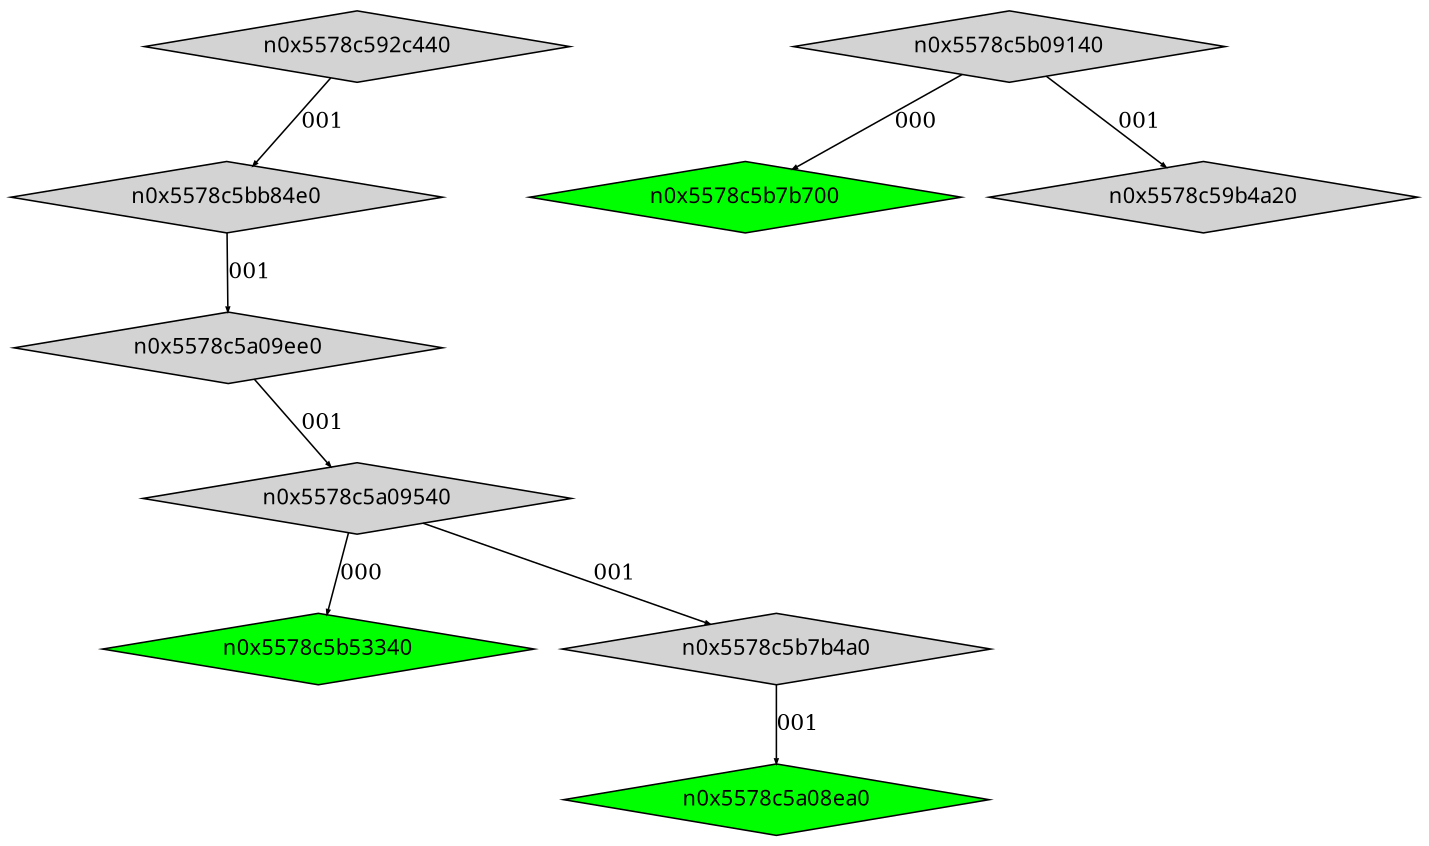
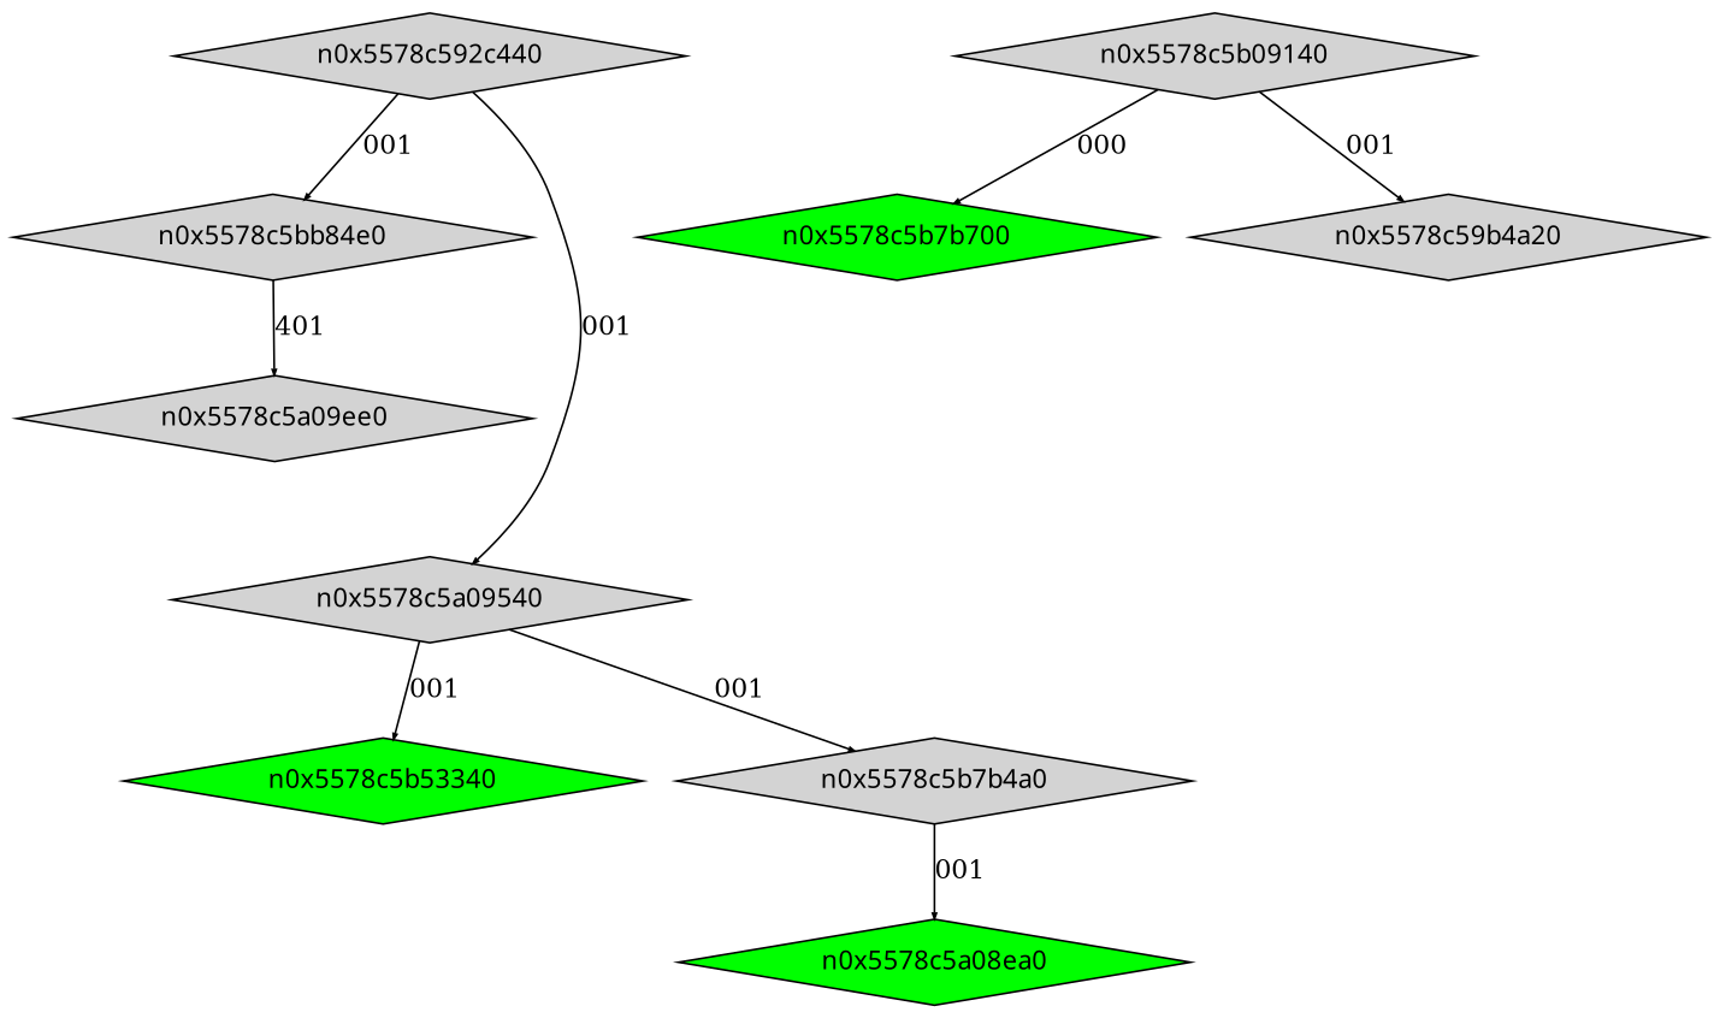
  digraph {
    node [fontname=Terminus shape=diamond style=filled]
    edge [arrowsize=.3]
    n0x5578c592c440 [height=.1 width=.1]
    n0x5578c5bb84e0 [height=.1 width=.1]
    n0x5578c5a09ee0 [height=.1 width=.1]
    n0x5578c5a09540 [height=.1 width=.1]
    n0x5578c5b09140 [height=.1 width=.1]
    n0x5578c5b7b700 [fillcolor=green height=.1 width=.1]
    n0x5578c59b4a20 [fillcolor=lightgrey height=.1 width=.1]
    n0x5578c5b53340 [fillcolor=green height=.1 width=.1]
    n0x5578c5b7b4a0 [height=.1 width=.1]
    n0x5578c5a08ea0 [fillcolor=green height=.1 width=.1]
    n0x5578c592c440 -> n0x5578c5bb84e0 [label=001]
-   n0x5578c5bb84e0 -> n0x5578c5a09ee0 [label=001]
-   n0x5578c5a09ee0 -> n0x5578c5a09540 [label=001]
-   n0x5578c5a09540 -> n0x5578c5b53340 [label=000]
+   n0x5578c5bb84e0 -> n0x5578c5a09ee0 [label=401]
+   n0x5578c592c440 -> n0x5578c5a09540 [label=001]
+   n0x5578c5a09540 -> n0x5578c5b53340 [label=001]
    n0x5578c5a09540 -> n0x5578c5b7b4a0 [label=001]
    n0x5578c5b09140 -> n0x5578c5b7b700 [label=000]
    n0x5578c5b09140 -> n0x5578c59b4a20 [label=001]
    n0x5578c5b7b4a0 -> n0x5578c5a08ea0 [label=001]
  }
